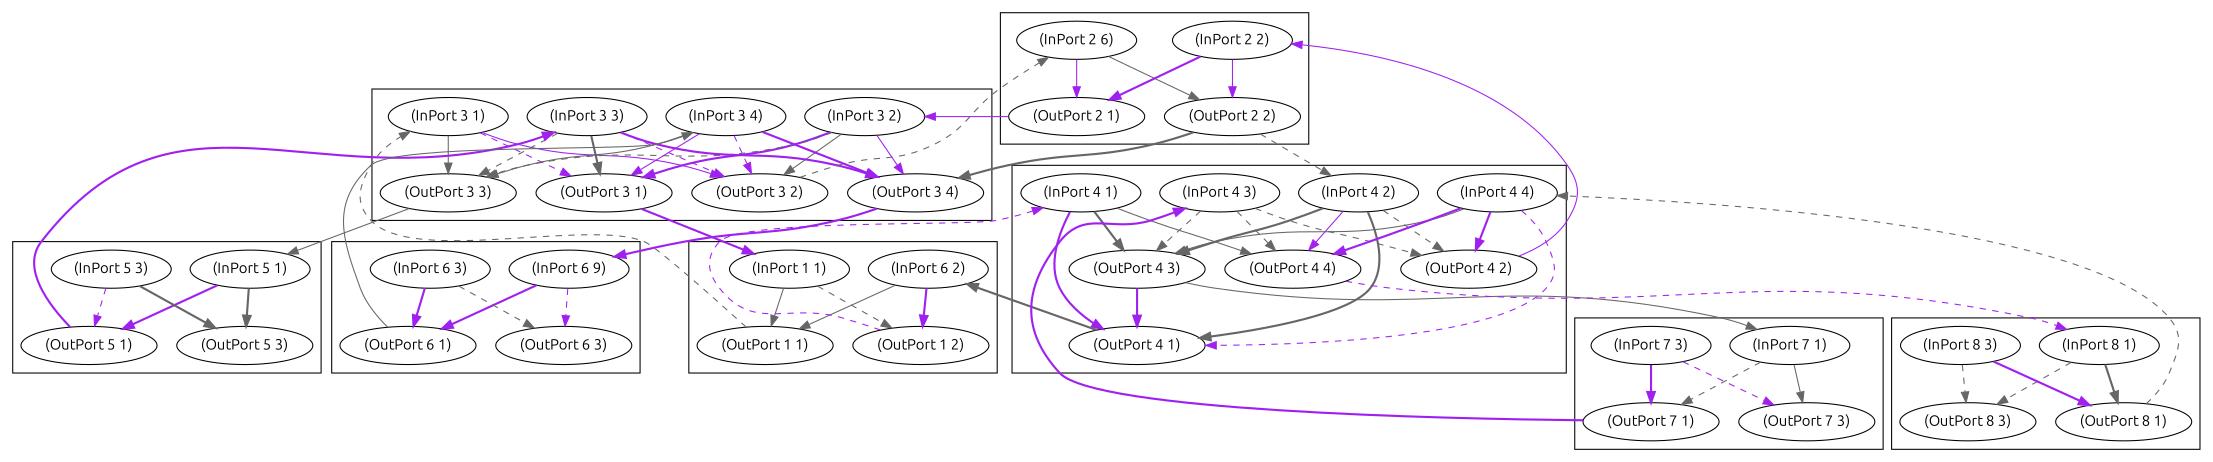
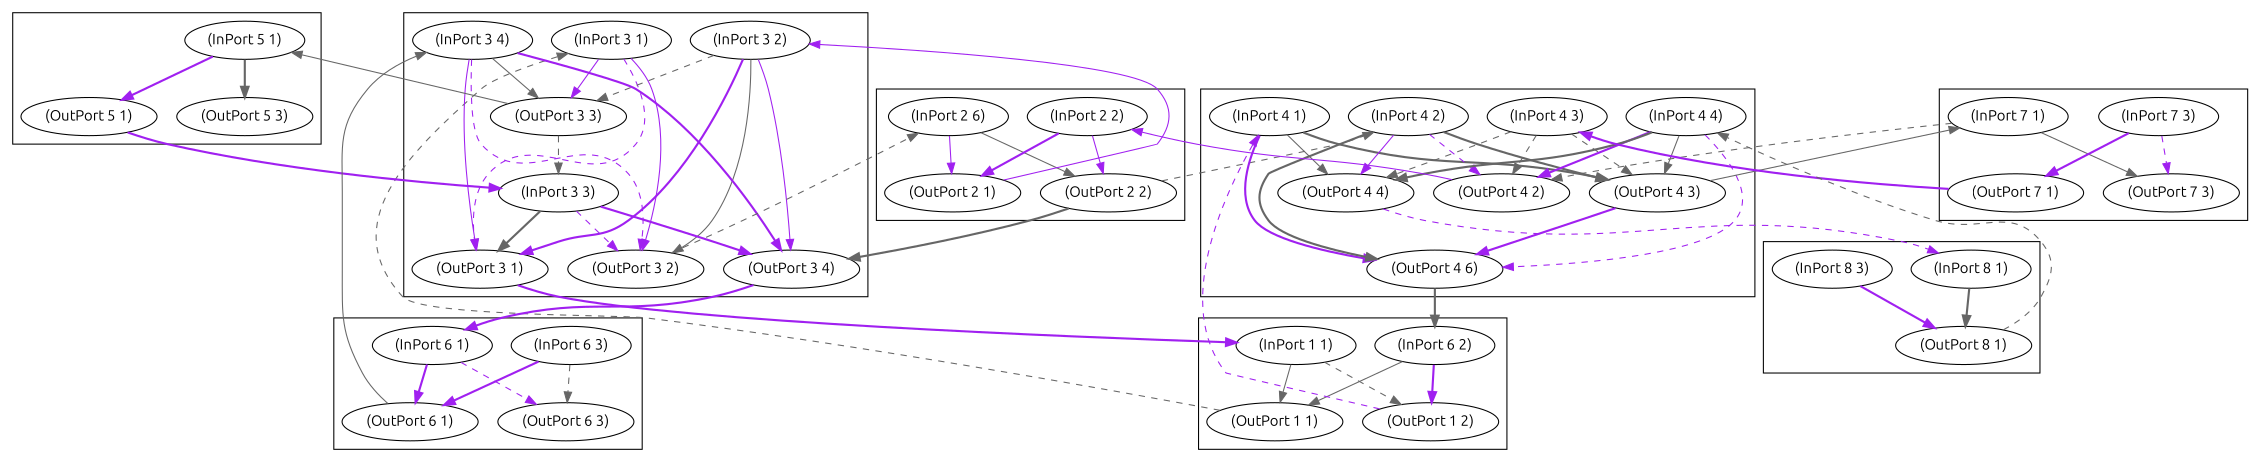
  digraph {
    fontname=Ubuntu
    node [fontname=Ubuntu]
    edge [color=gray40 fontname=Ubuntu style=bold]
    "(InPort 1 1)"
    n2 [label="(InPort 6 2)"]
    "(OutPort 1 1)"
    "(OutPort 1 2)"
    n5 [label="(InPort 2 6)"]
    "(InPort 2 2)"
    "(OutPort 2 1)"
    "(OutPort 2 2)"
    "(InPort 3 1)"
    "(InPort 3 2)"
    "(InPort 3 3)"
    "(InPort 3 4)"
    "(OutPort 3 1)"
    "(OutPort 3 2)"
    "(OutPort 3 3)"
    "(OutPort 3 4)"
    "(InPort 4 1)"
    "(InPort 4 2)"
    "(InPort 4 3)"
    "(InPort 4 4)"
-   "(OutPort 4 1)"
+   "(OutPort 4 1)" [label="(OutPort 4 6)"]
    "(OutPort 4 2)"
    "(OutPort 4 3)"
    "(OutPort 4 4)"
    "(InPort 5 1)"
-   "(InPort 5 3)"
    "(OutPort 5 1)"
    "(OutPort 5 3)"
-   "(InPort 6 1)" [label="(InPort 6 9)"]
+   "(InPort 6 1)"
    "(InPort 6 3)"
    "(OutPort 6 1)"
    "(OutPort 6 3)"
    "(InPort 7 1)"
    "(InPort 7 3)"
    "(OutPort 7 1)"
    "(OutPort 7 3)"
    "(InPort 8 1)"
    "(InPort 8 3)"
    "(OutPort 8 1)"
-   "(OutPort 8 3)"
    subgraph cluster_1 {
      "(InPort 1 1)"
      n2
      "(OutPort 1 1)"
      "(OutPort 1 2)"
    }
    subgraph cluster_2 {
      n5
      "(InPort 2 2)"
      "(OutPort 2 1)"
      "(OutPort 2 2)"
    }
    subgraph cluster_3 {
      "(InPort 3 1)"
      "(InPort 3 2)"
      "(InPort 3 3)"
      "(InPort 3 4)"
      "(OutPort 3 1)"
      "(OutPort 3 2)"
      "(OutPort 3 3)"
      "(OutPort 3 4)"
    }
    subgraph cluster_4 {
      "(InPort 4 1)"
      "(InPort 4 2)"
      "(InPort 4 3)"
      "(InPort 4 4)"
      "(OutPort 4 1)"
      "(OutPort 4 2)"
      "(OutPort 4 3)"
      "(OutPort 4 4)"
    }
    subgraph cluster_5 {
      "(InPort 5 1)"
-     "(InPort 5 3)"
      "(OutPort 5 1)"
      "(OutPort 5 3)"
    }
    subgraph cluster_6 {
      "(InPort 6 1)"
      "(InPort 6 3)"
      "(OutPort 6 1)"
      "(OutPort 6 3)"
    }
    subgraph cluster_7 {
      "(InPort 7 1)"
      "(InPort 7 3)"
      "(OutPort 7 1)"
      "(OutPort 7 3)"
    }
    subgraph cluster_8 {
      "(InPort 8 1)"
      "(InPort 8 3)"
      "(OutPort 8 1)"
-     "(OutPort 8 3)"
    }
    "(InPort 1 1)" -> "(OutPort 1 1)" [style=solid]
    "(InPort 1 1)" -> "(OutPort 1 2)" [style=dashed]
    n2 -> "(OutPort 1 1)" [style=solid]
    n2 -> "(OutPort 1 2)" [color=purple]
    "(OutPort 1 1)" -> "(InPort 3 1)" [style=dashed]
    "(OutPort 1 2)" -> "(InPort 4 1)" [color=purple style=dashed]
    n5 -> "(OutPort 2 1)" [color=purple style=solid]
    n5 -> "(OutPort 2 2)" [style=solid]
    "(InPort 2 2)" -> "(OutPort 2 1)" [color=purple]
    "(InPort 2 2)" -> "(OutPort 2 2)" [color=purple style=solid]
    "(OutPort 2 1)" -> "(InPort 3 2)" [color=purple style=solid]
    "(OutPort 2 2)" -> "(OutPort 3 4)"
    "(OutPort 2 2)" -> "(InPort 4 2)" [style=dashed]
    "(InPort 3 1)" -> "(OutPort 3 1)" [color=purple style=dashed]
    "(InPort 3 1)" -> "(OutPort 3 2)" [color=purple style=solid]
-   "(InPort 3 1)" -> "(OutPort 3 3)" [style=solid]
+   "(InPort 3 1)" -> "(OutPort 3 3)" [color=purple style=solid]
    "(InPort 3 2)" -> "(OutPort 3 1)" [color=purple]
    "(InPort 3 2)" -> "(OutPort 3 2)" [style=solid]
    "(InPort 3 2)" -> "(OutPort 3 3)" [style=dashed]
    "(InPort 3 2)" -> "(OutPort 3 4)" [color=purple style=solid]
    "(InPort 3 3)" -> "(OutPort 3 1)"
    "(InPort 3 3)" -> "(OutPort 3 2)" [color=purple style=dashed]
-   "(InPort 3 3)" -> "(OutPort 3 3)" [style=dashed]
+   "(OutPort 3 3)" -> "(InPort 3 3)" [style=dashed]
    "(InPort 3 3)" -> "(OutPort 3 4)" [color=purple]
    "(InPort 3 4)" -> "(OutPort 3 1)" [color=purple style=solid]
    "(InPort 3 4)" -> "(OutPort 3 2)" [color=purple style=dashed]
    "(InPort 3 4)" -> "(OutPort 3 3)" [style=solid]
    "(InPort 3 4)" -> "(OutPort 3 4)" [color=purple]
    "(OutPort 3 1)" -> "(InPort 1 1)" [color=purple]
    "(OutPort 3 2)" -> n5 [style=dashed]
    "(OutPort 3 3)" -> "(InPort 5 1)" [style=solid]
    "(OutPort 3 4)" -> "(InPort 6 1)" [color=purple]
    "(InPort 4 1)" -> "(OutPort 4 1)" [color=purple]
    "(InPort 4 1)" -> "(OutPort 4 3)"
    "(InPort 4 1)" -> "(OutPort 4 4)" [style=solid]
    "(InPort 4 2)" -> "(OutPort 4 1)"
-   "(InPort 4 2)" -> "(OutPort 4 2)" [style=dashed]
+   "(InPort 4 2)" -> "(OutPort 4 2)" [color=purple style=dashed]
    "(InPort 4 2)" -> "(OutPort 4 3)"
    "(InPort 4 2)" -> "(OutPort 4 4)" [color=purple style=solid]
    "(InPort 4 3)" -> "(OutPort 4 2)" [style=dashed]
    "(InPort 4 3)" -> "(OutPort 4 3)" [style=dashed]
    "(InPort 4 3)" -> "(OutPort 4 4)" [style=dashed]
    "(InPort 4 4)" -> "(OutPort 4 1)" [color=purple style=dashed]
    "(InPort 4 4)" -> "(OutPort 4 2)" [color=purple]
    "(InPort 4 4)" -> "(OutPort 4 3)" [style=solid]
-   "(InPort 4 4)" -> "(OutPort 4 4)" [color=purple]
+   "(InPort 4 4)" -> "(OutPort 4 4)"
    "(OutPort 4 1)" -> n2
    "(OutPort 4 2)" -> "(InPort 2 2)" [color=purple style=solid]
    "(OutPort 4 3)" -> "(OutPort 4 1)" [color=purple]
    "(OutPort 4 3)" -> "(InPort 7 1)" [style=solid]
    "(OutPort 4 4)" -> "(InPort 8 1)" [color=purple style=dashed]
    "(InPort 5 1)" -> "(OutPort 5 1)" [color=purple]
    "(InPort 5 1)" -> "(OutPort 5 3)"
-   "(InPort 5 3)" -> "(OutPort 5 1)" [color=purple style=dashed]
-   "(InPort 5 3)" -> "(OutPort 5 3)"
    "(OutPort 5 1)" -> "(InPort 3 3)" [color=purple]
    "(InPort 6 1)" -> "(OutPort 6 1)" [color=purple]
    "(InPort 6 1)" -> "(OutPort 6 3)" [color=purple style=dashed]
    "(InPort 6 3)" -> "(OutPort 6 1)" [color=purple]
    "(InPort 6 3)" -> "(OutPort 6 3)" [style=dashed]
    "(OutPort 6 1)" -> "(InPort 3 4)" [style=solid]
-   "(InPort 7 1)" -> "(OutPort 7 1)" [style=dashed]
+   "(InPort 7 1)" -> "(OutPort 4 2)" [style=dashed]
    "(InPort 7 1)" -> "(OutPort 7 3)" [style=solid]
    "(InPort 7 3)" -> "(OutPort 7 1)" [color=purple]
    "(InPort 7 3)" -> "(OutPort 7 3)" [color=purple style=dashed]
    "(OutPort 7 1)" -> "(InPort 4 3)" [color=purple]
    "(InPort 8 1)" -> "(OutPort 8 1)"
-   "(InPort 8 1)" -> "(OutPort 8 3)" [style=dashed]
    "(InPort 8 3)" -> "(OutPort 8 1)" [color=purple]
-   "(InPort 8 3)" -> "(OutPort 8 3)" [style=dashed]
    "(OutPort 8 1)" -> "(InPort 4 4)" [style=dashed]
  }
